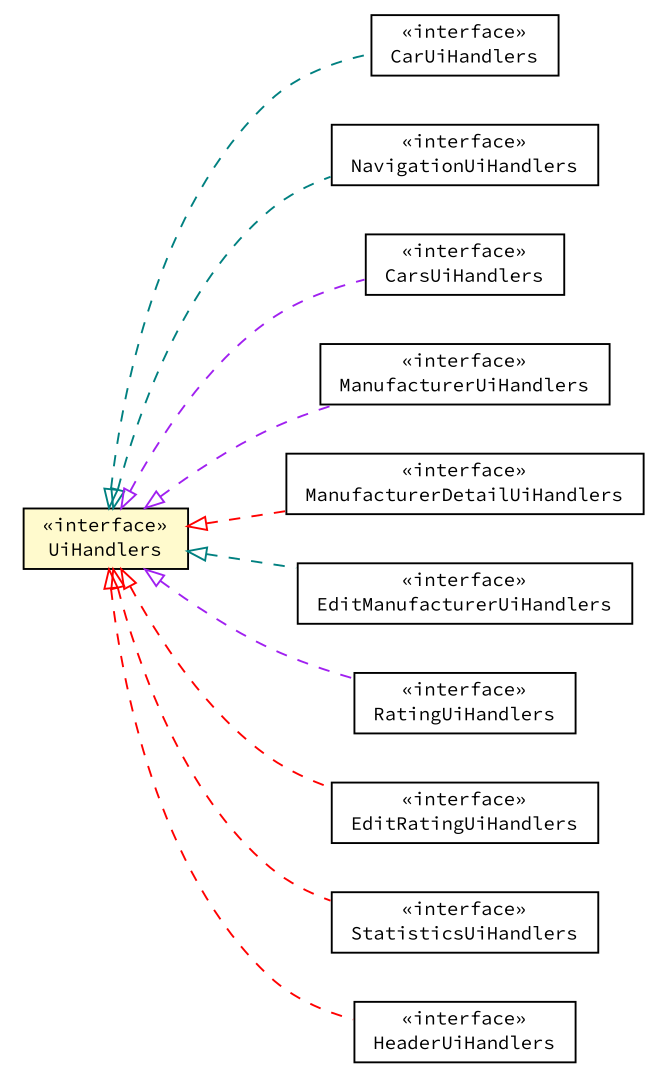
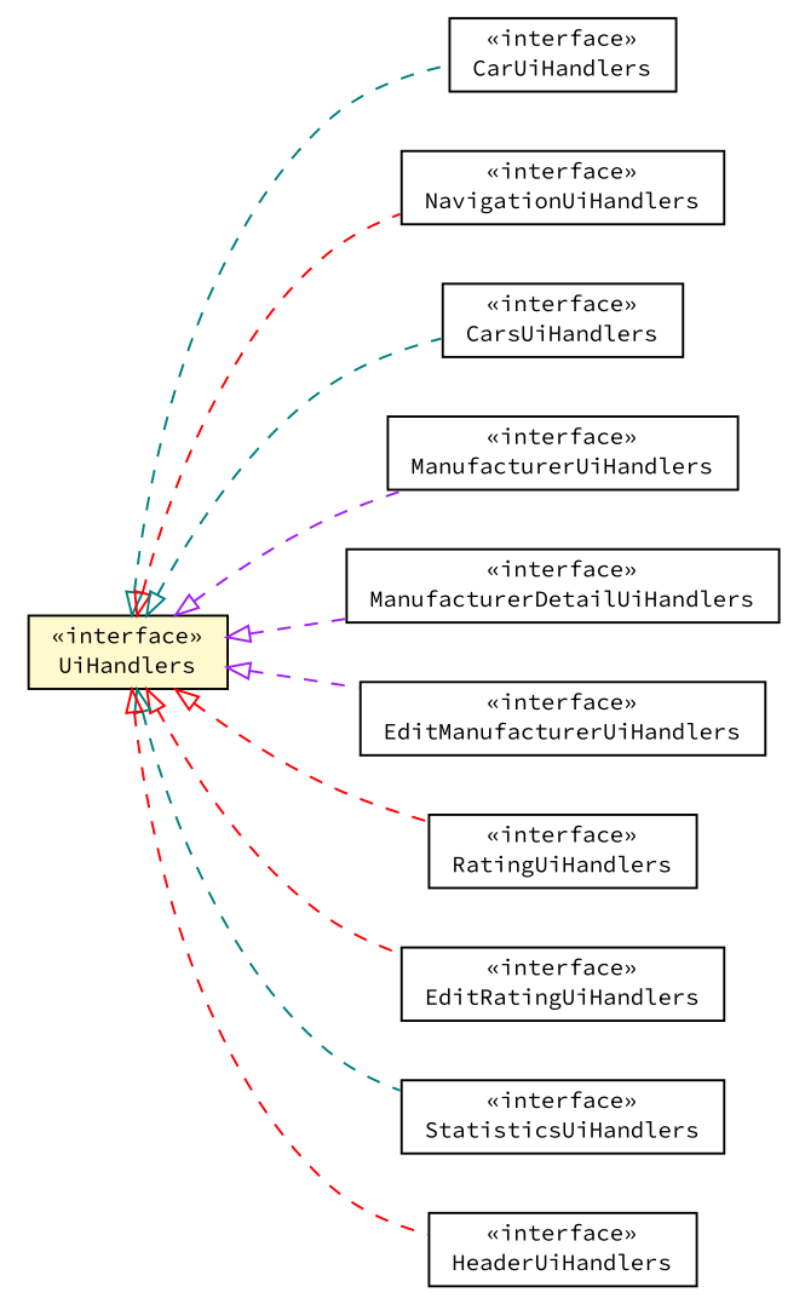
  digraph {
    fontname="Source Code Pro"
    nodesep=0.25
    rankdir=LR
    ranksep=0.5
    node [fontcolor=black fontname="Source Code Pro" fontsize=10.0 shape=plaintext]
    edge [arrowtail=empty color=teal dir=back fontname="Source Code Pro" fontsize=10 headport=p labelfontname=arial labelfontsize=10 style=dashed tailport=p]
    n1 [label=<<table title="com.gwtplatform.mvp.client.UiHandlers" border="0" cellborder="1" cellspacing="0" cellpadding="2" port="p" bgcolor="lemonChiffon" href="./UiHandlers.html"> 		<tr><td><table border="0" cellspacing="0" cellpadding="1"> <tr><td align="center" balign="center"> &#171;interface&#187; </td></tr> <tr><td align="center" balign="center"> UiHandlers </td></tr> 		</table></td></tr> 		</table>>]
    n2 [label=<<table title="com.gwtplatform.carstore.client.application.cars.car.CarUiHandlers" border="0" cellborder="1" cellspacing="0" cellpadding="2" port="p" href="../../carstore/client/application/cars/car/CarUiHandlers.html"> 		<tr><td><table border="0" cellspacing="0" cellpadding="1"> <tr><td align="center" balign="center"> &#171;interface&#187; </td></tr> <tr><td align="center" balign="center"> CarUiHandlers </td></tr> 		</table></td></tr> 		</table>>]
    n3 [label=<<table title="com.gwtplatform.carstore.client.application.cars.car.navigation.NavigationUiHandlers" border="0" cellborder="1" cellspacing="0" cellpadding="2" port="p" href="../../carstore/client/application/cars/car/navigation/NavigationUiHandlers.html"> 		<tr><td><table border="0" cellspacing="0" cellpadding="1"> <tr><td align="center" balign="center"> &#171;interface&#187; </td></tr> <tr><td align="center" balign="center"> NavigationUiHandlers </td></tr> 		</table></td></tr> 		</table>>]
    n4 [label=<<table title="com.gwtplatform.carstore.client.application.cars.CarsUiHandlers" border="0" cellborder="1" cellspacing="0" cellpadding="2" port="p" href="../../carstore/client/application/cars/CarsUiHandlers.html"> 		<tr><td><table border="0" cellspacing="0" cellpadding="1"> <tr><td align="center" balign="center"> &#171;interface&#187; </td></tr> <tr><td align="center" balign="center"> CarsUiHandlers </td></tr> 		</table></td></tr> 		</table>>]
    n5 [label=<<table title="com.gwtplatform.carstore.client.application.manufacturer.ManufacturerUiHandlers" border="0" cellborder="1" cellspacing="0" cellpadding="2" port="p" href="../../carstore/client/application/manufacturer/ManufacturerUiHandlers.html"> 		<tr><td><table border="0" cellspacing="0" cellpadding="1"> <tr><td align="center" balign="center"> &#171;interface&#187; </td></tr> <tr><td align="center" balign="center"> ManufacturerUiHandlers </td></tr> 		</table></td></tr> 		</table>>]
    n6 [label=<<table title="com.gwtplatform.carstore.client.application.manufacturer.ManufacturerDetailUiHandlers" border="0" cellborder="1" cellspacing="0" cellpadding="2" port="p" href="../../carstore/client/application/manufacturer/ManufacturerDetailUiHandlers.html"> 		<tr><td><table border="0" cellspacing="0" cellpadding="1"> <tr><td align="center" balign="center"> &#171;interface&#187; </td></tr> <tr><td align="center" balign="center"> ManufacturerDetailUiHandlers </td></tr> 		</table></td></tr> 		</table>>]
    n7 [label=<<table title="com.gwtplatform.carstore.client.application.manufacturer.ui.EditManufacturerUiHandlers" border="0" cellborder="1" cellspacing="0" cellpadding="2" port="p" href="../../carstore/client/application/manufacturer/ui/EditManufacturerUiHandlers.html"> 		<tr><td><table border="0" cellspacing="0" cellpadding="1"> <tr><td align="center" balign="center"> &#171;interface&#187; </td></tr> <tr><td align="center" balign="center"> EditManufacturerUiHandlers </td></tr> 		</table></td></tr> 		</table>>]
    n8 [label=<<table title="com.gwtplatform.carstore.client.application.rating.RatingUiHandlers" border="0" cellborder="1" cellspacing="0" cellpadding="2" port="p" href="../../carstore/client/application/rating/RatingUiHandlers.html"> 		<tr><td><table border="0" cellspacing="0" cellpadding="1"> <tr><td align="center" balign="center"> &#171;interface&#187; </td></tr> <tr><td align="center" balign="center"> RatingUiHandlers </td></tr> 		</table></td></tr> 		</table>>]
    n9 [label=<<table title="com.gwtplatform.carstore.client.application.rating.ui.EditRatingUiHandlers" border="0" cellborder="1" cellspacing="0" cellpadding="2" port="p" href="../../carstore/client/application/rating/ui/EditRatingUiHandlers.html"> 		<tr><td><table border="0" cellspacing="0" cellpadding="1"> <tr><td align="center" balign="center"> &#171;interface&#187; </td></tr> <tr><td align="center" balign="center"> EditRatingUiHandlers </td></tr> 		</table></td></tr> 		</table>>]
    n10 [label=<<table title="com.gwtplatform.carstore.client.application.stats.StatisticsUiHandlers" border="0" cellborder="1" cellspacing="0" cellpadding="2" port="p" href="../../carstore/client/application/stats/StatisticsUiHandlers.html"> 		<tr><td><table border="0" cellspacing="0" cellpadding="1"> <tr><td align="center" balign="center"> &#171;interface&#187; </td></tr> <tr><td align="center" balign="center"> StatisticsUiHandlers </td></tr> 		</table></td></tr> 		</table>>]
    n11 [label=<<table title="com.gwtplatform.carstore.client.application.widget.header.HeaderUiHandlers" border="0" cellborder="1" cellspacing="0" cellpadding="2" port="p" href="../../carstore/client/application/widget/header/HeaderUiHandlers.html"> 		<tr><td><table border="0" cellspacing="0" cellpadding="1"> <tr><td align="center" balign="center"> &#171;interface&#187; </td></tr> <tr><td align="center" balign="center"> HeaderUiHandlers </td></tr> 		</table></td></tr> 		</table>>]
    n1 -> n2
-   n1 -> n3
-   n1 -> n4 [color=purple]
+   n1 -> n3 [color=red]
+   n1 -> n4
    n1 -> n5 [color=purple]
-   n1 -> n6 [color=red]
-   n1 -> n7
-   n1 -> n8 [color=purple]
+   n1 -> n6 [color=purple]
+   n1 -> n7 [color=purple]
+   n1 -> n8 [color=red]
    n1 -> n9 [color=red]
-   n1 -> n10 [color=red]
+   n1 -> n10
    n1 -> n11 [color=red]
  }
